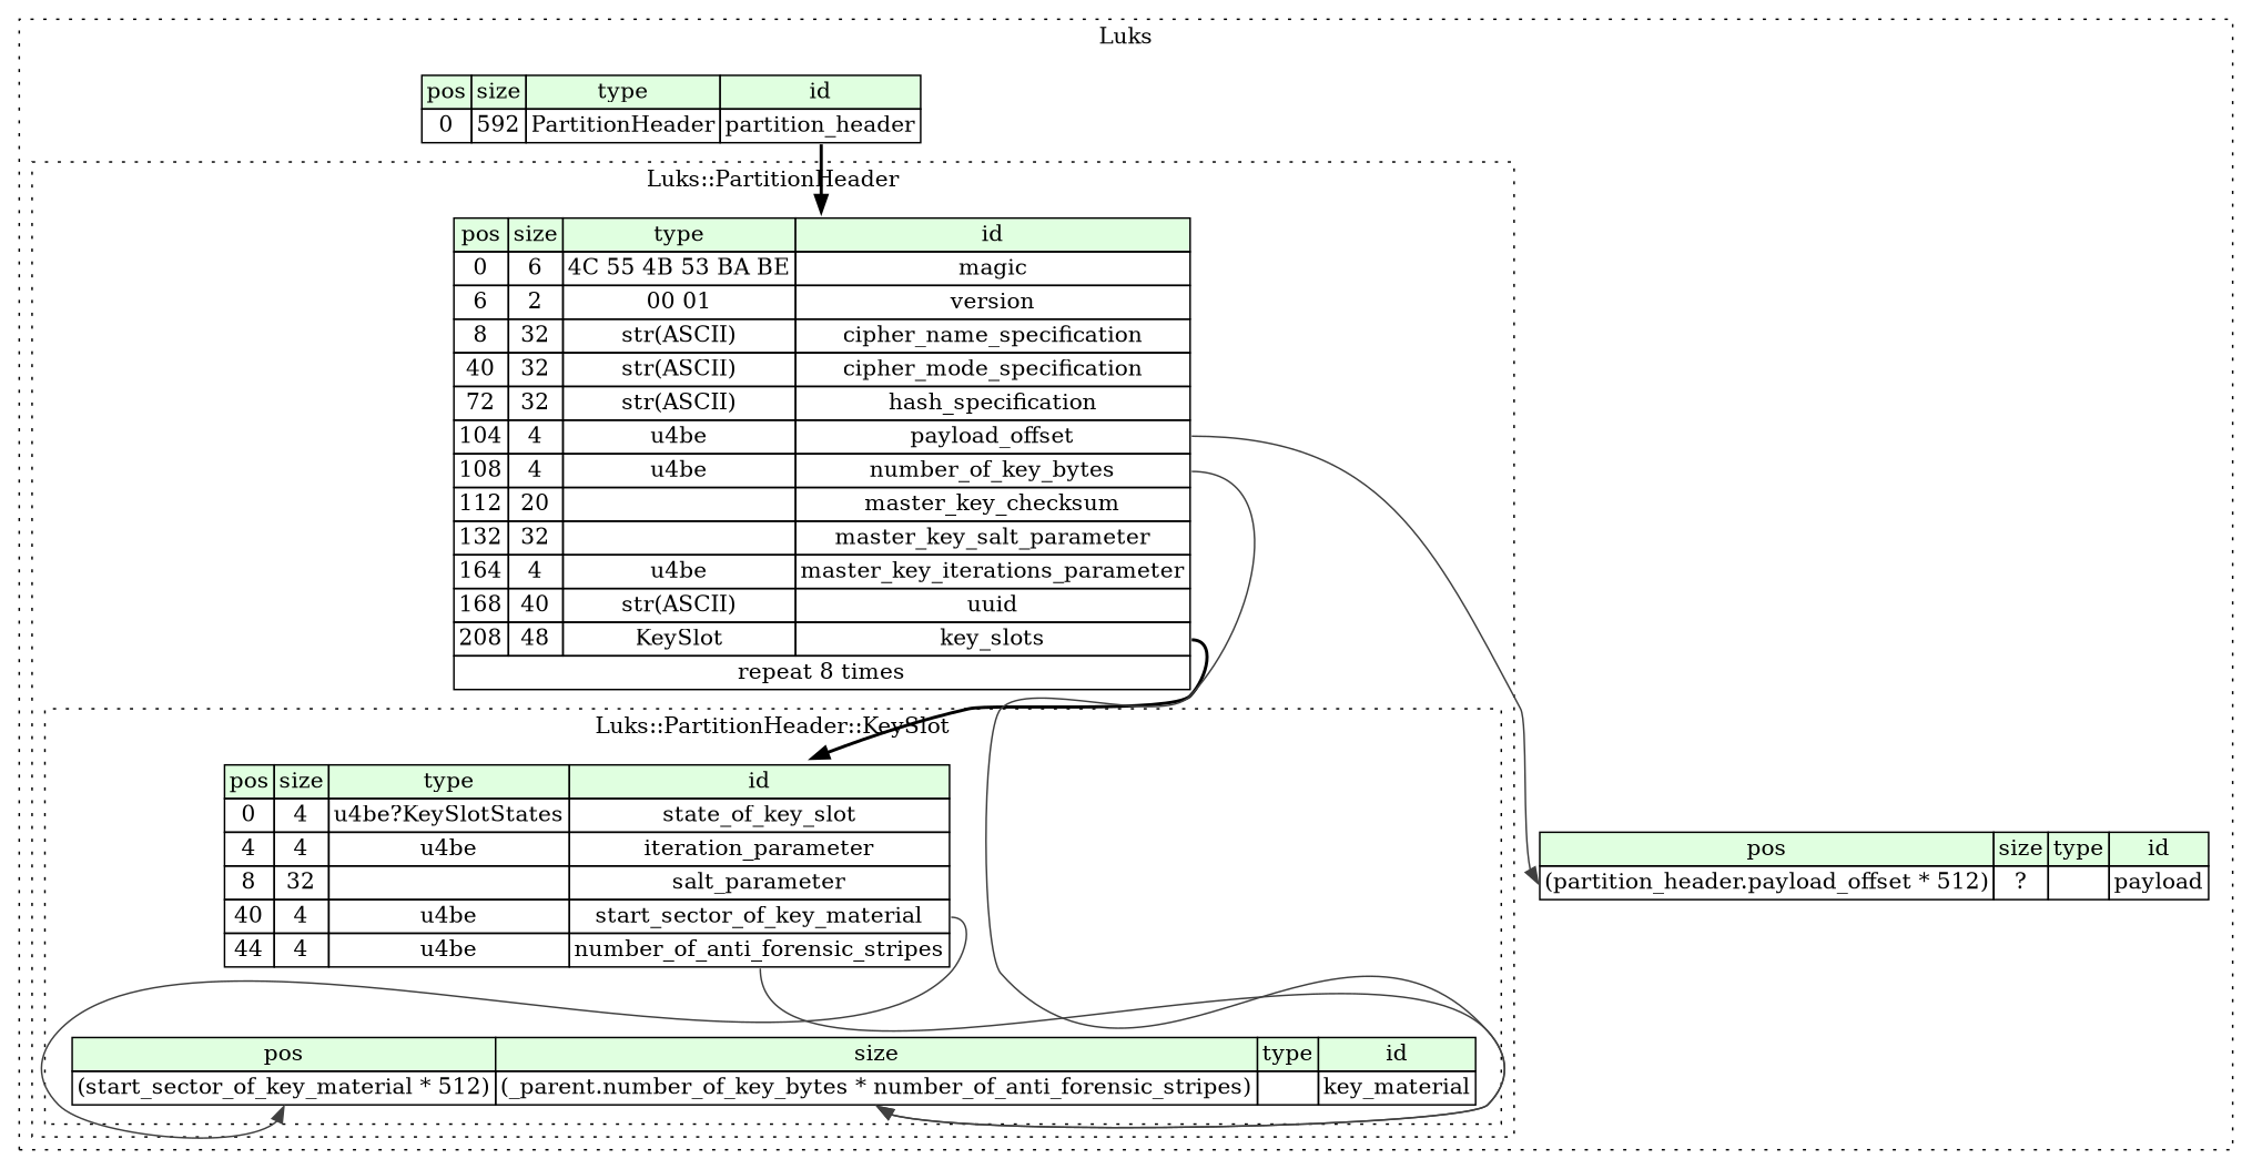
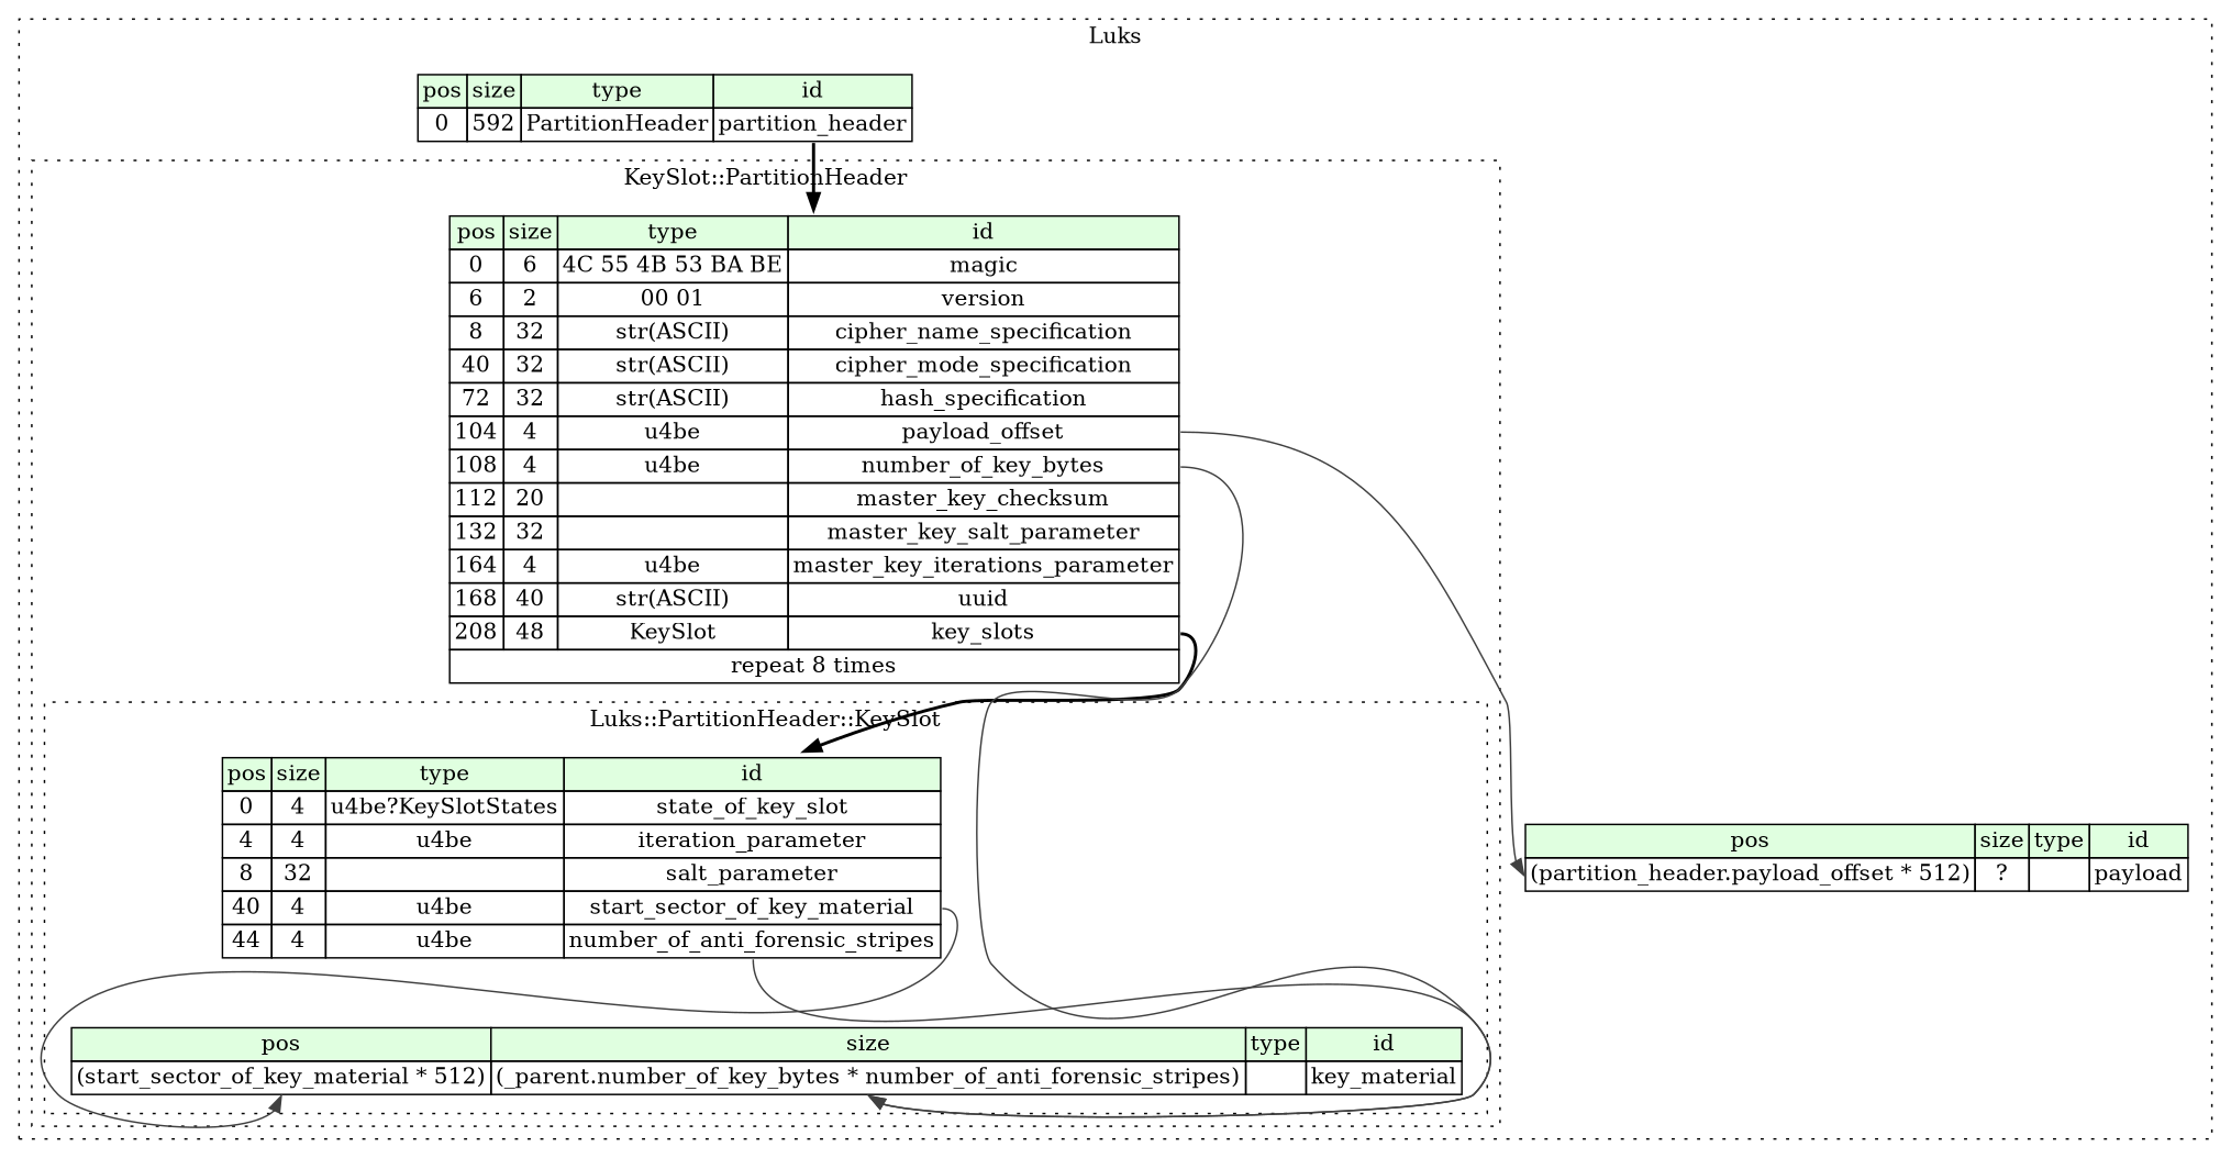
  digraph {
    rankdir=TB
    node [shape=plaintext]
    edge [color="#404040"]
    n1 [label=<<TABLE BORDER="0" CELLBORDER="1" CELLSPACING="0"> 					<TR><TD BGCOLOR="#E0FFE0">pos</TD><TD BGCOLOR="#E0FFE0">size</TD><TD BGCOLOR="#E0FFE0">type</TD><TD BGCOLOR="#E0FFE0">id</TD></TR> 					<TR><TD PORT="state_of_key_slot_pos">0</TD><TD PORT="state_of_key_slot_size">4</TD><TD>u4be?KeySlotStates</TD><TD PORT="state_of_key_slot_type">state_of_key_slot</TD></TR> 					<TR><TD PORT="iteration_parameter_pos">4</TD><TD PORT="iteration_parameter_size">4</TD><TD>u4be</TD><TD PORT="iteration_parameter_type">iteration_parameter</TD></TR> 					<TR><TD PORT="salt_parameter_pos">8</TD><TD PORT="salt_parameter_size">32</TD><TD></TD><TD PORT="salt_parameter_type">salt_parameter</TD></TR> 					<TR><TD PORT="start_sector_of_key_material_pos">40</TD><TD PORT="start_sector_of_key_material_size">4</TD><TD>u4be</TD><TD PORT="start_sector_of_key_material_type">start_sector_of_key_material</TD></TR> 					<TR><TD PORT="number_of_anti_forensic_stripes_pos">44</TD><TD PORT="number_of_anti_forensic_stripes_size">4</TD><TD>u4be</TD><TD PORT="number_of_anti_forensic_stripes_type">number_of_anti_forensic_stripes</TD></TR> 				</TABLE>>]
    n2 [label=<<TABLE BORDER="0" CELLBORDER="1" CELLSPACING="0"> 					<TR><TD BGCOLOR="#E0FFE0">pos</TD><TD BGCOLOR="#E0FFE0">size</TD><TD BGCOLOR="#E0FFE0">type</TD><TD BGCOLOR="#E0FFE0">id</TD></TR> 					<TR><TD PORT="key_material_pos">(start_sector_of_key_material * 512)</TD><TD PORT="key_material_size">(_parent.number_of_key_bytes * number_of_anti_forensic_stripes)</TD><TD></TD><TD PORT="key_material_type">key_material</TD></TR> 				</TABLE>>]
    n3 [label=<<TABLE BORDER="0" CELLBORDER="1" CELLSPACING="0"> 				<TR><TD BGCOLOR="#E0FFE0">pos</TD><TD BGCOLOR="#E0FFE0">size</TD><TD BGCOLOR="#E0FFE0">type</TD><TD BGCOLOR="#E0FFE0">id</TD></TR> 				<TR><TD PORT="magic_pos">0</TD><TD PORT="magic_size">6</TD><TD>4C 55 4B 53 BA BE</TD><TD PORT="magic_type">magic</TD></TR> 				<TR><TD PORT="version_pos">6</TD><TD PORT="version_size">2</TD><TD>00 01</TD><TD PORT="version_type">version</TD></TR> 				<TR><TD PORT="cipher_name_specification_pos">8</TD><TD PORT="cipher_name_specification_size">32</TD><TD>str(ASCII)</TD><TD PORT="cipher_name_specification_type">cipher_name_specification</TD></TR> 				<TR><TD PORT="cipher_mode_specification_pos">40</TD><TD PORT="cipher_mode_specification_size">32</TD><TD>str(ASCII)</TD><TD PORT="cipher_mode_specification_type">cipher_mode_specification</TD></TR> 				<TR><TD PORT="hash_specification_pos">72</TD><TD PORT="hash_specification_size">32</TD><TD>str(ASCII)</TD><TD PORT="hash_specification_type">hash_specification</TD></TR> 				<TR><TD PORT="payload_offset_pos">104</TD><TD PORT="payload_offset_size">4</TD><TD>u4be</TD><TD PORT="payload_offset_type">payload_offset</TD></TR> 				<TR><TD PORT="number_of_key_bytes_pos">108</TD><TD PORT="number_of_key_bytes_size">4</TD><TD>u4be</TD><TD PORT="number_of_key_bytes_type">number_of_key_bytes</TD></TR> 				<TR><TD PORT="master_key_checksum_pos">112</TD><TD PORT="master_key_checksum_size">20</TD><TD></TD><TD PORT="master_key_checksum_type">master_key_checksum</TD></TR> 				<TR><TD PORT="master_key_salt_parameter_pos">132</TD><TD PORT="master_key_salt_parameter_size">32</TD><TD></TD><TD PORT="master_key_salt_parameter_type">master_key_salt_parameter</TD></TR> 				<TR><TD PORT="master_key_iterations_parameter_pos">164</TD><TD PORT="master_key_iterations_parameter_size">4</TD><TD>u4be</TD><TD PORT="master_key_iterations_parameter_type">master_key_iterations_parameter</TD></TR> 				<TR><TD PORT="uuid_pos">168</TD><TD PORT="uuid_size">40</TD><TD>str(ASCII)</TD><TD PORT="uuid_type">uuid</TD></TR> 				<TR><TD PORT="key_slots_pos">208</TD><TD PORT="key_slots_size">48</TD><TD>KeySlot</TD><TD PORT="key_slots_type">key_slots</TD></TR> 				<TR><TD COLSPAN="4" PORT="key_slots__repeat">repeat 8 times</TD></TR> 			</TABLE>>]
    n4 [label=<<TABLE BORDER="0" CELLBORDER="1" CELLSPACING="0"> 			<TR><TD BGCOLOR="#E0FFE0">pos</TD><TD BGCOLOR="#E0FFE0">size</TD><TD BGCOLOR="#E0FFE0">type</TD><TD BGCOLOR="#E0FFE0">id</TD></TR> 			<TR><TD PORT="partition_header_pos">0</TD><TD PORT="partition_header_size">592</TD><TD>PartitionHeader</TD><TD PORT="partition_header_type">partition_header</TD></TR> 		</TABLE>>]
    n5 [label=<<TABLE BORDER="0" CELLBORDER="1" CELLSPACING="0"> 			<TR><TD BGCOLOR="#E0FFE0">pos</TD><TD BGCOLOR="#E0FFE0">size</TD><TD BGCOLOR="#E0FFE0">type</TD><TD BGCOLOR="#E0FFE0">id</TD></TR> 			<TR><TD PORT="payload_pos">(partition_header.payload_offset * 512)</TD><TD PORT="payload_size">?</TD><TD></TD><TD PORT="payload_type">payload</TD></TR> 		</TABLE>>]
    subgraph cluster_1 {
      label=Luks
      style=dotted
      n4
      n5
      subgraph cluster_2 {
-       label="Luks::PartitionHeader"
+       label="KeySlot::PartitionHeader"
        style=dotted
        n3
        subgraph cluster_3 {
          label="Luks::PartitionHeader::KeySlot"
          style=dotted
          n1
          n2
        }
      }
    }
    n1 -> n2 [headport=key_material_pos tailport=start_sector_of_key_material_type]
    n1 -> n2 [headport=key_material_size tailport=number_of_anti_forensic_stripes_type]
    n3 -> n1 [style=bold tailport=key_slots_type color=""]
    n3 -> n2 [headport=key_material_size tailport=number_of_key_bytes_type]
    n3 -> n5 [headport=payload_pos tailport=payload_offset_type]
    n4 -> n3 [style=bold tailport=partition_header_type color=""]
  }
